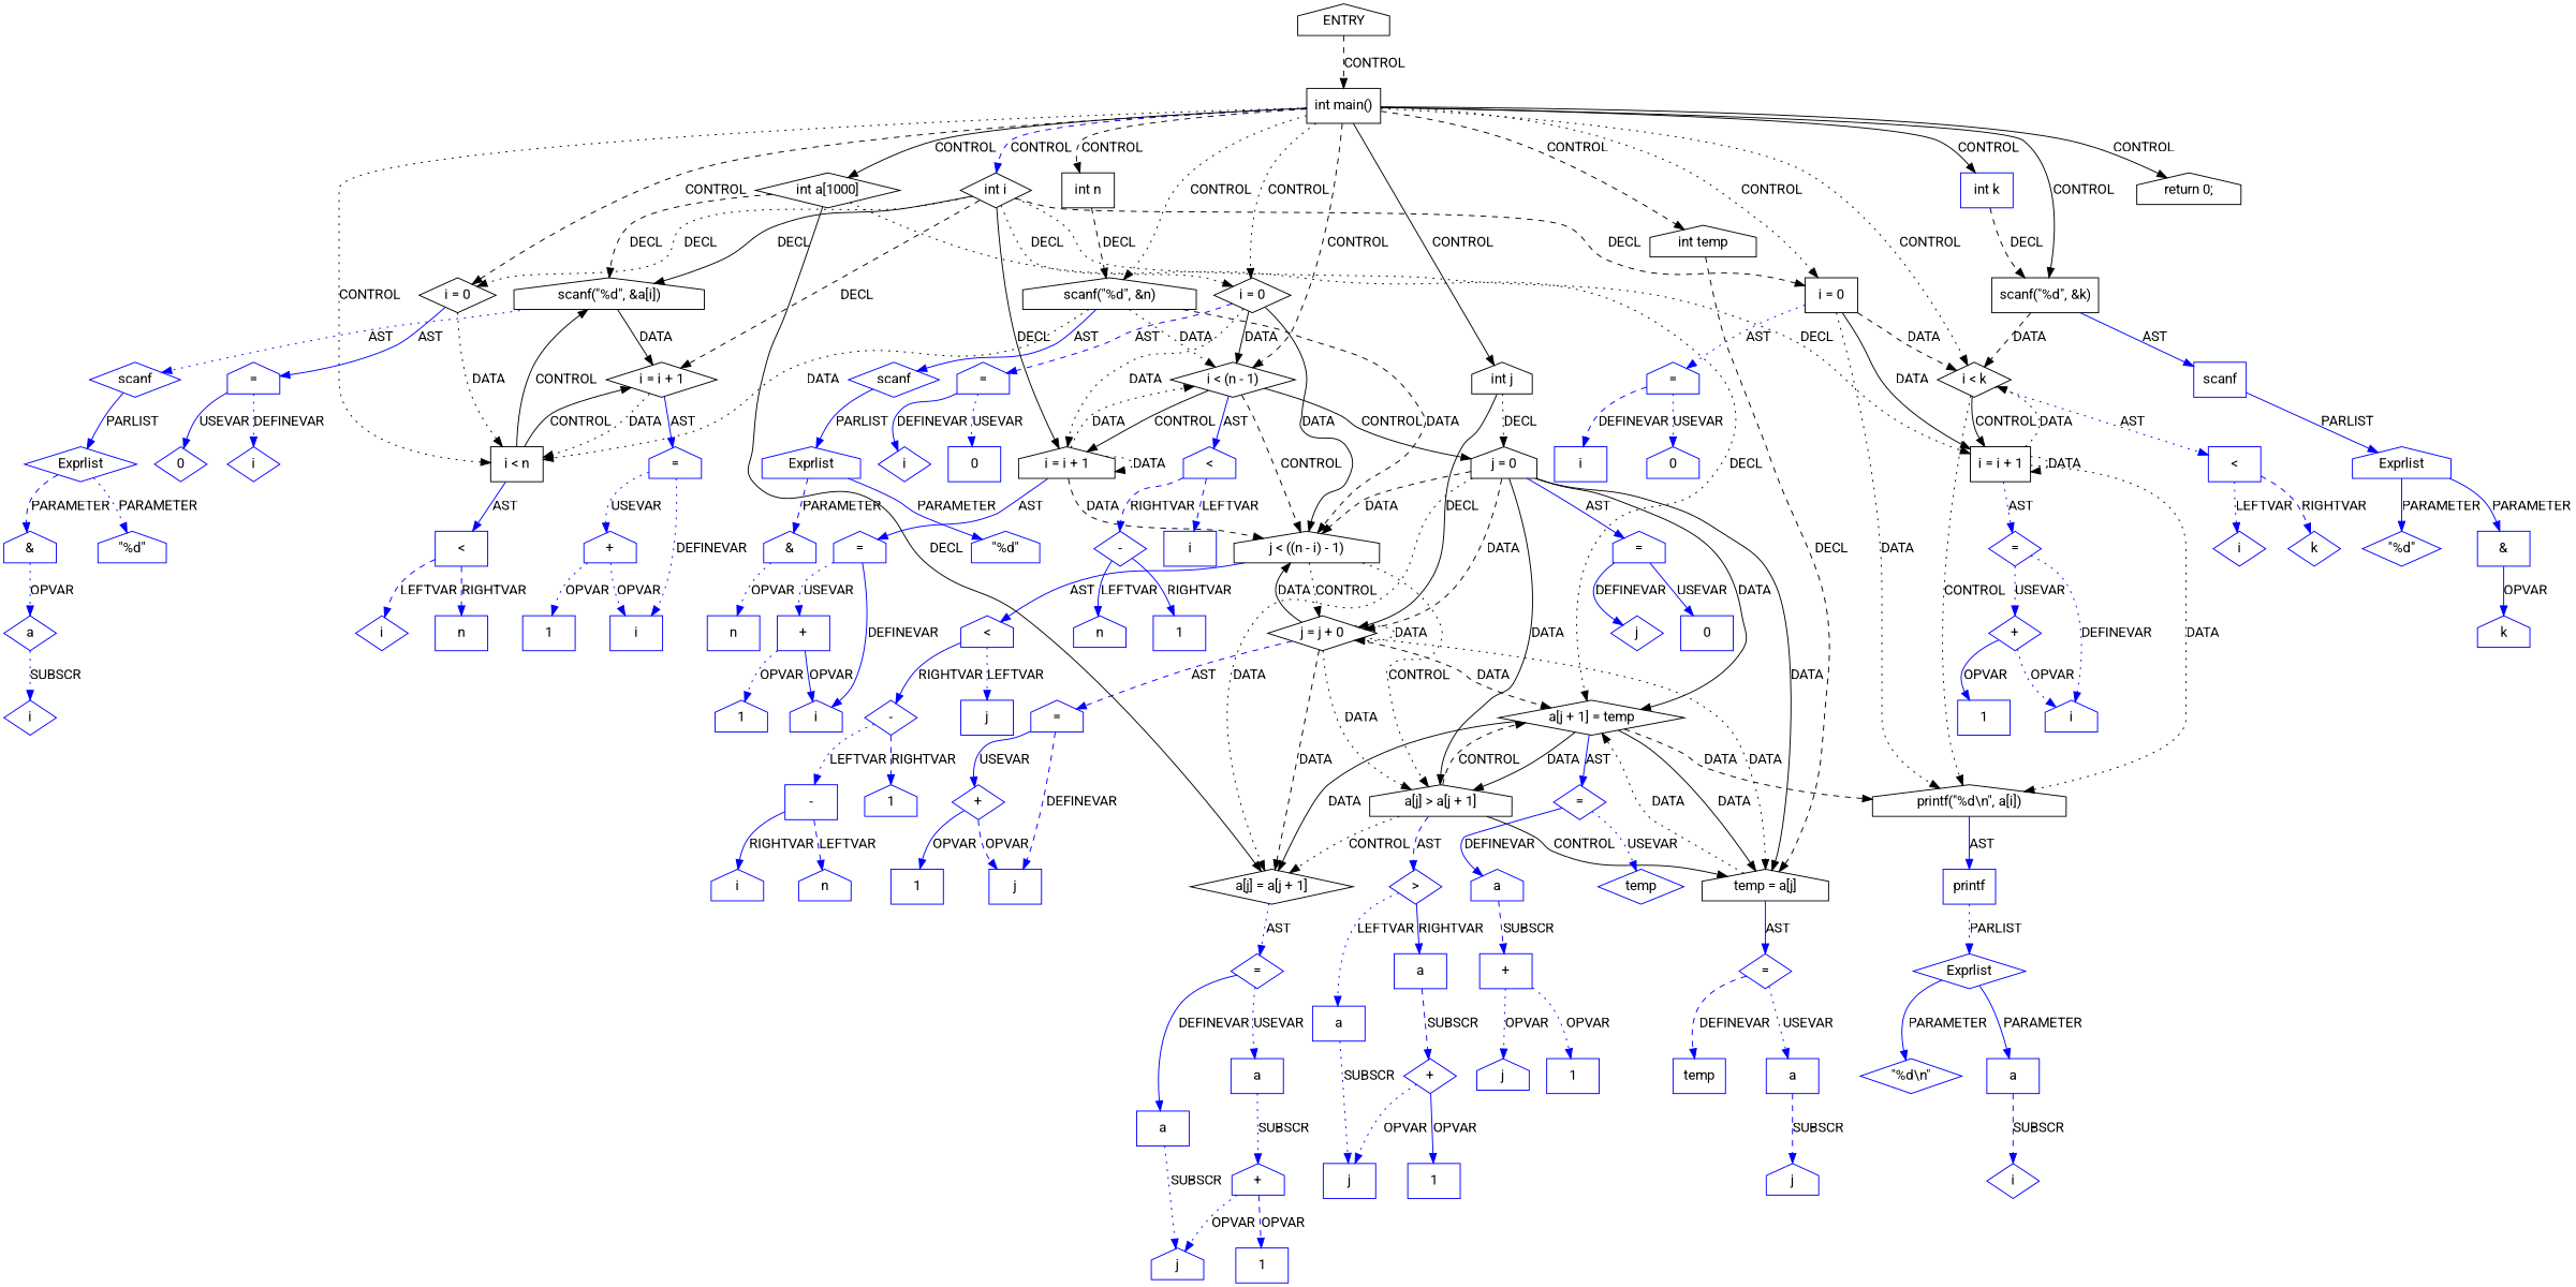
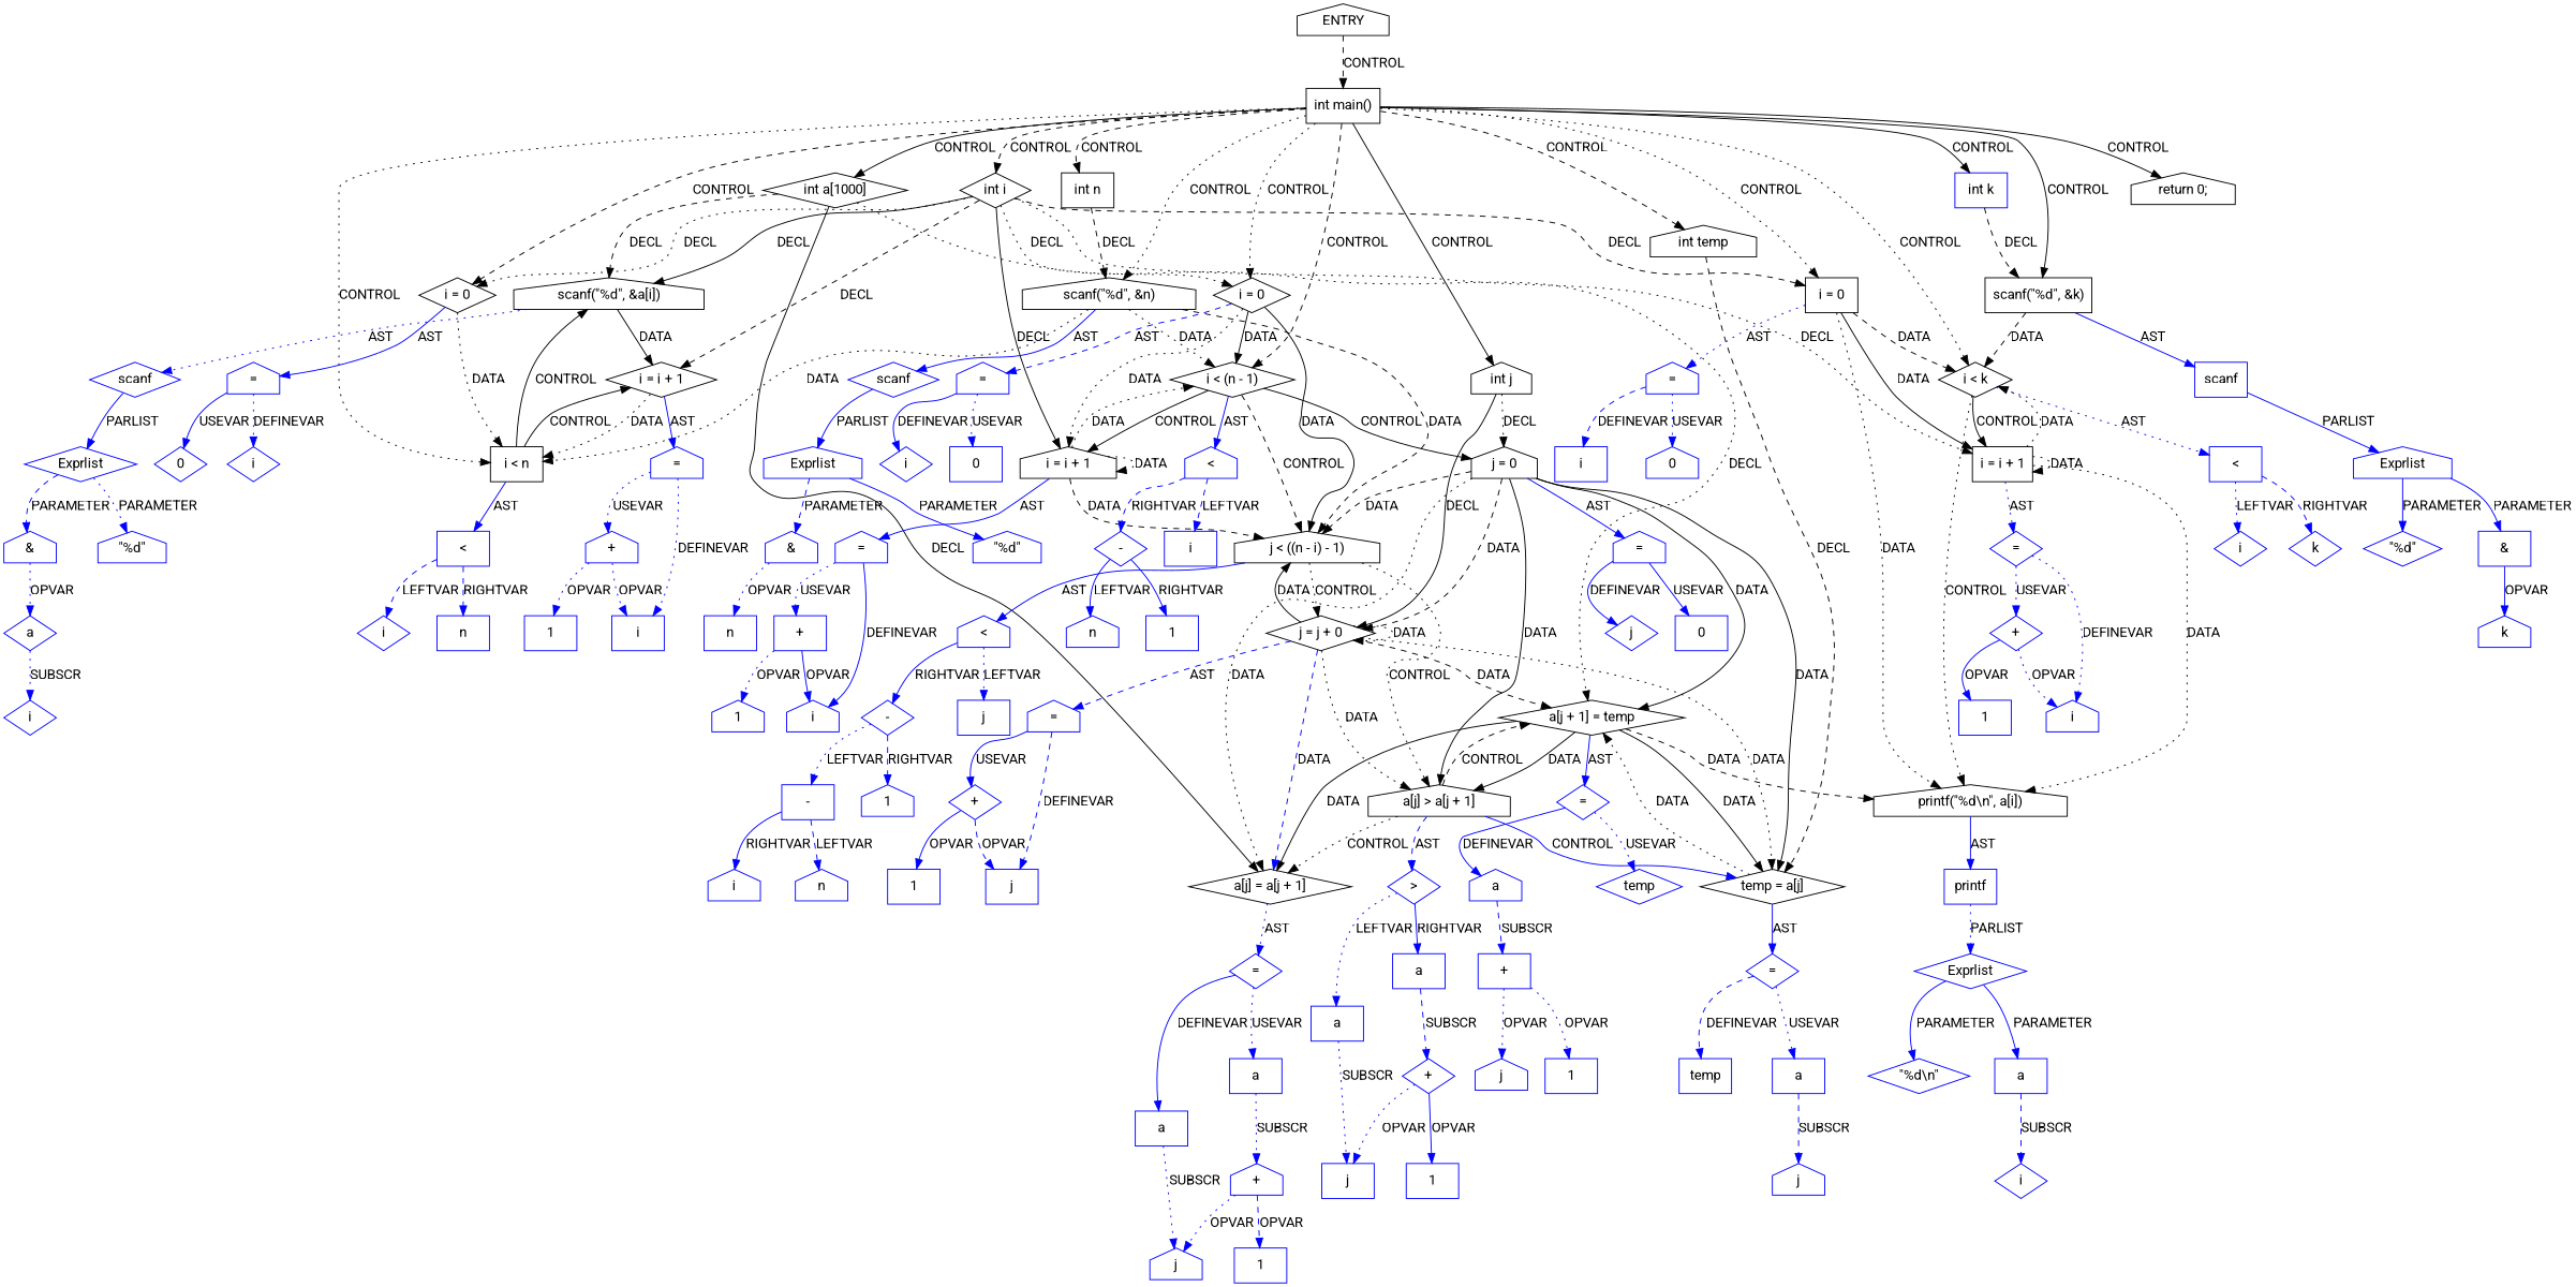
  digraph {
    fontname=Roboto
    node [coord=15 fontname=Roboto shape=house type=VAR color=blue]
    edge [fontname=Roboto style=dotted color=blue]
    n1 [coord=-1 label=ENTRY type=ENTRY color=""]
    n2 [coord=4 label="int main()" shape=box type=CONTROL color=""]
    n3 [coord=5 label="int a[1000]" shape=diamond type=DECL varname=a vartype="int[]" color=""]
    n4 [coord=5 label="int n" shape=box type=DECL varname=n vartype=int color=""]
    n5 [coord=5 label="int k" shape=box type=DECL varname=k vartype=int]
    n6 [coord=5 label="int i" shape=diamond type=DECL varname=i vartype=int color=""]
    n7 [coord=5 label="int temp" type=DECL varname=temp vartype=int color=""]
    n8 [coord=6 label="scanf(\"%d\", &n)" type=CALL color=""]
    n9 [coord=7 label="i = 0" shape=diamond type=ASSIGN color=""]
    n10 [coord=7 label="i < n" shape=box type=CONTROL color=""]
    n11 [coord=11 label="scanf(\"%d\", &k)" shape=box type=CALL color=""]
    n12 [coord=12 label="int j" type=DECL varname=j vartype=int color=""]
    n13 [coord=13 label="i = 0" shape=diamond type=ASSIGN color=""]
    n14 [coord=13 label="i < (n - 1)" shape=diamond type=CONTROL color=""]
    n15 [coord=25 label="i = 0" shape=box type=ASSIGN color=""]
    n16 [coord=25 label="i < k" shape=diamond type=CONTROL color=""]
    n17 [coord=29 label="return 0;" type=RETURN color=""]
    n18 [coord=9 label="scanf(\"%d\", &a[i])" type=CALL color=""]
    n19 [coord=20 label="a[j] = a[j + 1]" shape=diamond type=ASSIGN color=""]
    n20 [coord=21 label="a[j + 1] = temp" shape=diamond type=ASSIGN color=""]
    n21 [coord=7 label="i = i + 1" shape=diamond type=ASSIGN color=""]
    n22 [coord=13 label="i = i + 1" type=ASSIGN color=""]
    n23 [coord=25 label="i = i + 1" shape=box type=ASSIGN color=""]
-   n24 [coord=19 label="temp = a[j]" type=ASSIGN color=""]
+   n24 [coord=19 label="temp = a[j]" shape=diamond type=ASSIGN color=""]
    n25 [coord=6 label=scanf shape=diamond type=FUNCNAME]
    n26 [label="j < ((n - i) - 1)" type=CONTROL color=""]
    n27 [coord=7 label="=" type=ASSIGNOP]
    n28 [coord=7 label="<" shape=box type=OP]
    n29 [coord=11 label=scanf shape=box type=FUNCNAME]
    n30 [label="j = 0" type=ASSIGN color=""]
    n31 [label="j = j + 0" shape=diamond type=ASSIGN color=""]
    n32 [coord=13 label="=" type=ASSIGNOP]
    n33 [coord=13 label="<" type=OP]
    n34 [coord=26 label="printf(\"%d\\n\", a[i])" type=CALL color=""]
    n35 [coord=25 label="=" type=ASSIGNOP]
    n36 [coord=25 label="<" shape=box type=OP]
    n37 [coord=9 label=scanf shape=diamond type=FUNCNAME]
    n38 [coord=20 label="=" shape=diamond type=ASSIGNOP]
    n39 [coord=17 label="a[j] > a[j + 1]" type=CONTROL color=""]
    n40 [coord=21 label="=" shape=diamond type=ASSIGNOP]
    n41 [coord=7 label="=" type=ASSIGNOP]
    n42 [coord=13 label="=" type=ASSIGNOP]
    n43 [coord=25 label="=" shape=diamond type=ASSIGNOP]
    n44 [coord=19 label="=" shape=diamond type=ASSIGNOP]
    n45 [coord=6 label=Exprlist type=EXPRS]
    n46 [label="<" type=OP]
    n47 [coord=6 label="\"%d\"" type=CONST]
    n48 [coord=6 label="&" type=OP]
    n49 [coord=6 label=n shape=box]
    n50 [coord=7 label=i shape=diamond]
    n51 [coord=7 label=0 shape=diamond type=CONST]
    n52 [coord=7 label=i shape=diamond]
    n53 [coord=7 label=n shape=box]
    n54 [coord=9 label=Exprlist shape=diamond type=EXPRS]
    n55 [coord=9 label="\"%d\"" type=CONST]
    n56 [coord=9 label="&" type=OP]
    n57 [coord=9 label=a shape=diamond type=ARRVAR]
    n58 [coord=9 label=i shape=diamond]
    n59 [coord=7 label=i shape=box]
    n60 [coord=7 label="+" type=OP]
    n61 [coord=7 label=1 shape=box type=CONST]
    n62 [coord=11 label=Exprlist type=EXPRS]
    n63 [coord=11 label="\"%d\"" shape=diamond type=CONST]
    n64 [coord=11 label="&" shape=box type=OP]
    n65 [coord=11 label=k]
    n66 [label="=" type=ASSIGNOP]
    n67 [label="=" type=ASSIGNOP]
    n68 [coord=13 label=i shape=diamond]
    n69 [coord=13 label=0 shape=box type=CONST]
    n70 [coord=13 label=i shape=box]
    n71 [coord=13 label="-" shape=diamond type=OP]
    n72 [label=j shape=diamond]
    n73 [label=0 shape=box type=CONST]
    n74 [coord=17 label=">" shape=diamond type=OP]
    n75 [label=j shape=box]
    n76 [label="-" shape=diamond type=OP]
    n77 [coord=17 label=a shape=box type=ARRVAR]
    n78 [coord=17 label=a shape=box type=ARRVAR]
    n79 [coord=19 label=temp shape=box]
    n80 [coord=19 label=a shape=box type=ARRVAR]
    n81 [coord=19 label=j]
    n82 [coord=20 label=a shape=box type=ARRVAR]
    n83 [coord=20 label=a shape=box type=ARRVAR]
    n84 [coord=20 label=j]
    n85 [coord=20 label="+" type=OP]
    n86 [coord=20 label=1 shape=box type=CONST]
    n87 [coord=21 label=a type=ARRVAR]
    n88 [coord=21 label=temp shape=diamond]
    n89 [coord=26 label=printf shape=box type=FUNCNAME]
    n90 [coord=21 label="+" shape=box type=OP]
    n91 [coord=21 label=j]
    n92 [coord=21 label=1 shape=box type=CONST]
    n93 [coord=17 label=j shape=box]
    n94 [coord=17 label="+" shape=diamond type=OP]
    n95 [coord=17 label=1 shape=box type=CONST]
    n96 [label=j shape=box]
    n97 [label="+" shape=diamond type=OP]
    n98 [label=1 shape=box type=CONST]
    n99 [label="-" shape=box type=OP]
    n100 [label=1 type=CONST]
    n101 [label=n]
    n102 [label=i]
    n103 [coord=13 label=i]
    n104 [coord=13 label="+" shape=box type=OP]
    n105 [coord=13 label=1 type=CONST]
    n106 [coord=13 label=n]
    n107 [coord=13 label=1 shape=box type=CONST]
    n108 [coord=25 label=i shape=box]
    n109 [coord=25 label=0 type=CONST]
    n110 [coord=25 label=i shape=diamond]
    n111 [coord=25 label=k shape=diamond]
    n112 [coord=26 label=Exprlist shape=diamond type=EXPRS]
    n113 [coord=26 label="\"%d\\n\"" shape=diamond type=CONST]
    n114 [coord=26 label=a shape=box type=ARRVAR]
    n115 [coord=26 label=i shape=diamond]
    n116 [coord=25 label=i]
    n117 [coord=25 label="+" shape=diamond type=OP]
    n118 [coord=25 label=1 shape=box type=CONST]
    n1 -> n2 [label=CONTROL style=dashed color=""]
    n2 -> n3 [label=CONTROL style=solid color=""]
    n2 -> n4 [label=CONTROL style=dashed color=""]
    n2 -> n5 [label=CONTROL style=solid color=""]
-   n2 -> n6 [label=CONTROL style=dashed]
+   n2 -> n6 [label=CONTROL style=dashed color=""]
    n2 -> n7 [label=CONTROL style=dashed color=""]
    n2 -> n8 [label=CONTROL color=""]
    n2 -> n9 [label=CONTROL style=dashed color=""]
    n2 -> n10 [label=CONTROL color=""]
    n2 -> n11 [label=CONTROL style=solid color=""]
    n2 -> n12 [label=CONTROL style=solid color=""]
    n2 -> n13 [label=CONTROL color=""]
    n2 -> n14 [label=CONTROL style=dashed color=""]
    n2 -> n15 [label=CONTROL color=""]
    n2 -> n16 [label=CONTROL color=""]
    n2 -> n17 [label=CONTROL style=solid color=""]
    n3 -> n18 [label=DECL style=dashed color=""]
    n3 -> n19 [label=DECL style=solid color=""]
    n3 -> n20 [label=DECL color=""]
    n4 -> n8 [label=DECL style=dashed color=""]
    n5 -> n11 [label=DECL style=dashed color=""]
    n6 -> n9 [label=DECL color=""]
    n6 -> n13 [label=DECL color=""]
    n6 -> n15 [label=DECL style=dashed color=""]
    n6 -> n18 [label=DECL style=solid color=""]
    n6 -> n21 [label=DECL style=dashed color=""]
    n6 -> n22 [label=DECL style=solid color=""]
    n6 -> n23 [label=DECL color=""]
    n7 -> n24 [label=DECL style=dashed color=""]
    n8 -> n10 [label=DATA color=""]
    n8 -> n14 [label=DATA color=""]
    n8 -> n25 [label=AST style=solid]
    n8 -> n26 [label=DATA style=dashed color=""]
    n9 -> n10 [label=DATA color=""]
    n9 -> n27 [label=AST style=solid]
    n10 -> n18 [label=CONTROL style=solid color=""]
    n10 -> n21 [label=CONTROL style=solid color=""]
    n10 -> n28 [label=AST style=solid]
    n11 -> n16 [label=DATA style=dashed color=""]
    n11 -> n29 [label=AST style=solid]
    n12 -> n30 [label=DECL color=""]
    n12 -> n31 [label=DECL style=solid color=""]
    n13 -> n14 [label=DATA style=solid color=""]
    n13 -> n22 [label=DATA color=""]
    n13 -> n26 [label=DATA style=solid color=""]
    n13 -> n32 [label=AST style=dashed]
    n14 -> n22 [label=CONTROL style=solid color=""]
    n14 -> n26 [label=CONTROL style=dashed color=""]
    n14 -> n30 [label=CONTROL style=solid color=""]
    n14 -> n33 [label=AST style=solid]
    n15 -> n16 [label=DATA style=dashed color=""]
    n15 -> n23 [label=DATA style=solid color=""]
    n15 -> n34 [label=DATA color=""]
    n15 -> n35 [label=AST]
    n16 -> n23 [label=CONTROL style=solid color=""]
    n16 -> n34 [label=CONTROL color=""]
    n16 -> n36 [label=AST]
    n18 -> n21 [label=DATA style=solid color=""]
    n18 -> n37 [label=AST]
    n19 -> n38 [label=AST]
    n20 -> n19 [label=DATA style=solid color=""]
    n20 -> n24 [label=DATA style=solid color=""]
    n20 -> n34 [label=DATA style=dashed color=""]
    n20 -> n39 [label=DATA style=solid color=""]
    n20 -> n40 [label=AST style=solid]
    n21 -> n10 [label=DATA color=""]
    n21 -> n41 [label=AST style=solid]
    n22 -> n14 [label=DATA color=""]
    n22 -> n22 [label=DATA color=""]
    n22 -> n26 [label=DATA style=dashed color=""]
    n22 -> n42 [label=AST style=solid]
    n23 -> n16 [label=DATA color=""]
    n23 -> n23 [label=DATA color=""]
    n23 -> n34 [label=DATA color=""]
    n23 -> n43 [label=AST]
    n24 -> n20 [label=DATA color=""]
    n24 -> n44 [label=AST style=solid]
    n25 -> n45 [label=PARLIST style=solid]
    n26 -> n31 [label=CONTROL color=""]
    n26 -> n39 [label=CONTROL color=""]
    n26 -> n46 [label=AST style=solid]
    n27 -> n50 [label=DEFINEVAR]
    n27 -> n51 [label=USEVAR style=solid]
    n28 -> n52 [label=LEFTVAR style=dashed]
    n28 -> n53 [label=RIGHTVAR style=dashed]
    n29 -> n62 [label=PARLIST style=solid]
    n30 -> n19 [label=DATA color=""]
    n30 -> n20 [label=DATA style=solid color=""]
    n30 -> n24 [label=DATA style=solid color=""]
    n30 -> n26 [label=DATA style=dashed color=""]
    n30 -> n31 [label=DATA style=dashed color=""]
    n30 -> n39 [label=DATA style=solid color=""]
    n30 -> n66 [label=AST style=solid]
-   n31 -> n19 [label=DATA style=dashed color=""]
+   n31 -> n19 [label=DATA style=dashed]
    n31 -> n20 [label=DATA style=dashed color=""]
    n31 -> n24 [label=DATA color=""]
    n31 -> n26 [label=DATA style=solid color=""]
    n31 -> n31 [label=DATA color=""]
    n31 -> n39 [label=DATA color=""]
    n31 -> n67 [label=AST style=dashed]
    n32 -> n68 [label=DEFINEVAR style=solid]
    n32 -> n69 [label=USEVAR]
    n33 -> n70 [label=LEFTVAR style=dashed]
    n33 -> n71 [label=RIGHTVAR style=dashed]
    n34 -> n89 [label=AST style=solid]
    n35 -> n108 [label=DEFINEVAR style=dashed]
    n35 -> n109 [label=USEVAR]
    n36 -> n110 [label=LEFTVAR]
    n36 -> n111 [label=RIGHTVAR style=dashed]
    n37 -> n54 [label=PARLIST style=solid]
    n38 -> n82 [label=DEFINEVAR style=solid]
    n38 -> n83 [label=USEVAR]
    n39 -> n19 [label=CONTROL color=""]
    n39 -> n20 [label=CONTROL style=dashed color=""]
-   n39 -> n24 [label=CONTROL style=solid color=""]
+   n39 -> n24 [label=CONTROL style=solid]
    n39 -> n74 [label=AST style=dashed]
    n40 -> n87 [label=DEFINEVAR style=solid]
    n40 -> n88 [label=USEVAR]
    n41 -> n59 [label=DEFINEVAR]
    n41 -> n60 [label=USEVAR]
    n42 -> n103 [label=DEFINEVAR style=solid]
    n42 -> n104 [label=USEVAR]
    n43 -> n116 [label=DEFINEVAR]
    n43 -> n117 [label=USEVAR]
    n44 -> n79 [label=DEFINEVAR style=dashed]
    n44 -> n80 [label=USEVAR]
    n45 -> n47 [label=PARAMETER style=solid]
    n45 -> n48 [label=PARAMETER style=dashed]
    n46 -> n75 [label=LEFTVAR]
    n46 -> n76 [label=RIGHTVAR style=solid]
    n48 -> n49 [label=OPVAR]
    n54 -> n55 [label=PARAMETER]
    n54 -> n56 [label=PARAMETER style=dashed]
    n56 -> n57 [label=OPVAR]
    n57 -> n58 [label=SUBSCR]
    n60 -> n59 [label=OPVAR]
    n60 -> n61 [label=OPVAR]
    n62 -> n63 [label=PARAMETER style=solid]
    n62 -> n64 [label=PARAMETER style=solid]
    n64 -> n65 [label=OPVAR style=solid]
    n66 -> n72 [label=DEFINEVAR style=solid]
    n66 -> n73 [label=USEVAR style=solid]
    n67 -> n96 [label=DEFINEVAR style=dashed]
    n67 -> n97 [label=USEVAR style=solid]
    n71 -> n106 [label=LEFTVAR style=solid]
    n71 -> n107 [label=RIGHTVAR style=solid]
    n74 -> n77 [label=LEFTVAR]
    n74 -> n78 [label=RIGHTVAR style=solid]
    n76 -> n99 [label=LEFTVAR]
    n76 -> n100 [label=RIGHTVAR style=dashed]
    n77 -> n93 [label=SUBSCR]
    n78 -> n94 [label=SUBSCR style=dashed]
    n80 -> n81 [label=SUBSCR style=dashed]
    n82 -> n84 [label=SUBSCR]
    n83 -> n85 [label=SUBSCR]
    n85 -> n84 [label=OPVAR]
    n85 -> n86 [label=OPVAR style=dashed]
    n87 -> n90 [label=SUBSCR style=dashed]
    n89 -> n112 [label=PARLIST]
    n90 -> n91 [label=OPVAR]
    n90 -> n92 [label=OPVAR]
    n94 -> n93 [label=OPVAR]
    n94 -> n95 [label=OPVAR style=solid]
    n97 -> n96 [label=OPVAR style=dashed]
    n97 -> n98 [label=OPVAR style=solid]
    n99 -> n101 [label=LEFTVAR style=dashed]
    n99 -> n102 [label=RIGHTVAR style=solid]
    n104 -> n103 [label=OPVAR style=solid]
    n104 -> n105 [label=OPVAR]
    n112 -> n113 [label=PARAMETER style=solid]
    n112 -> n114 [label=PARAMETER style=solid]
    n114 -> n115 [label=SUBSCR style=dashed]
    n117 -> n116 [label=OPVAR]
    n117 -> n118 [label=OPVAR style=solid]
  }
